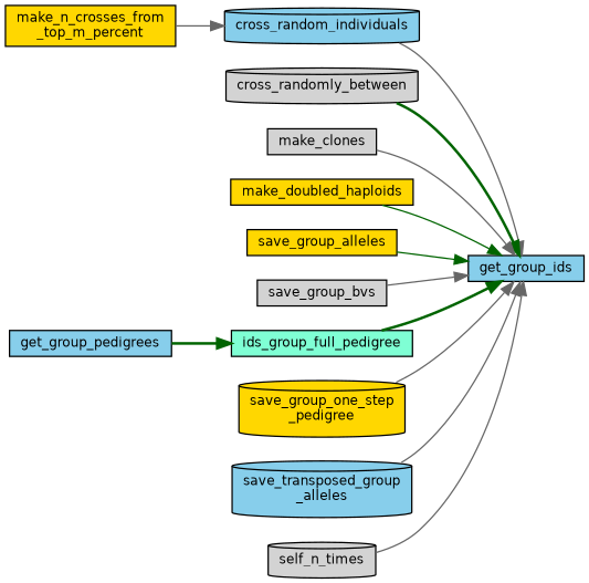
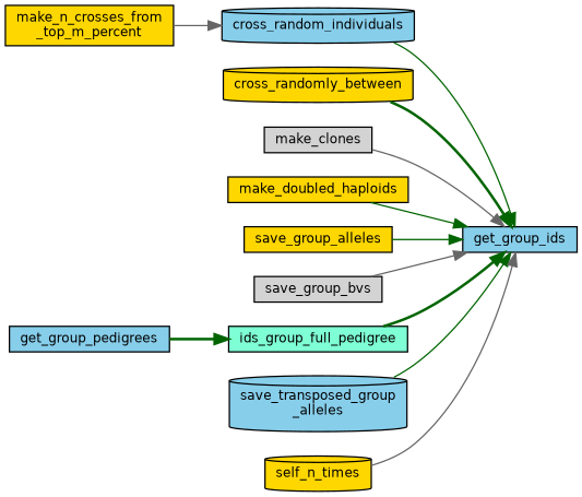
  digraph {
    rankdir=RL
    node [color=black fillcolor=skyblue fontname=Helvetica fontsize=10 shape=box style=filled]
    edge [color=darkgreen dir=back fontname=Helvetica fontsize=10 labelfontname=Helvetica labelfontsize=10 style=solid]
    n1 [fontcolor=black height=0.2 label=get_group_ids width=0.4]
    n2 [height=0.2 label=cross_random_individuals shape=cylinder width=0.4]
-   n3 [fillcolor=lightgrey height=0.2 label=cross_randomly_between shape=cylinder width=0.4]
+   n3 [fillcolor=gold height=0.2 label=cross_randomly_between shape=cylinder width=0.4]
    n4 [fillcolor=lightgrey height=0.2 label=make_clones width=0.4]
    n5 [fillcolor=gold height=0.2 label=make_doubled_haploids width=0.4]
    n6 [fillcolor=gold height=0.2 label=save_group_alleles width=0.4]
    n7 [fillcolor=lightgrey height=0.2 label=save_group_bvs width=0.4]
    n8 [fillcolor=aquamarine height=0.2 label=ids_group_full_pedigree width=0.4]
-   n9 [fillcolor=gold height=0.2 label="save_group_one_step\l_pedigree" shape=cylinder width=0.4]
    n10 [height=0.2 label="save_transposed_group\l_alleles" shape=cylinder width=0.4]
-   n11 [fillcolor=lightgrey height=0.2 label=self_n_times shape=cylinder width=0.4]
+   n11 [fillcolor=gold height=0.2 label=self_n_times shape=cylinder width=0.4]
    n12 [fillcolor=gold height=0.2 label="make_n_crosses_from\l_top_m_percent" width=0.4]
    n13 [height=0.2 label=get_group_pedigrees width=0.4]
-   n1 -> n2 [color=gray40]
+   n1 -> n2
    n1 -> n3 [style=bold]
    n1 -> n4 [color=gray40]
    n1 -> n5
    n1 -> n6
    n1 -> n7 [color=gray40]
    n1 -> n8 [style=bold]
-   n1 -> n9 [color=gray40]
-   n1 -> n10 [color=gray40]
+   n1 -> n10
    n1 -> n11 [color=gray40]
    n2 -> n12 [color=gray40]
    n8 -> n13 [style=bold]
  }
